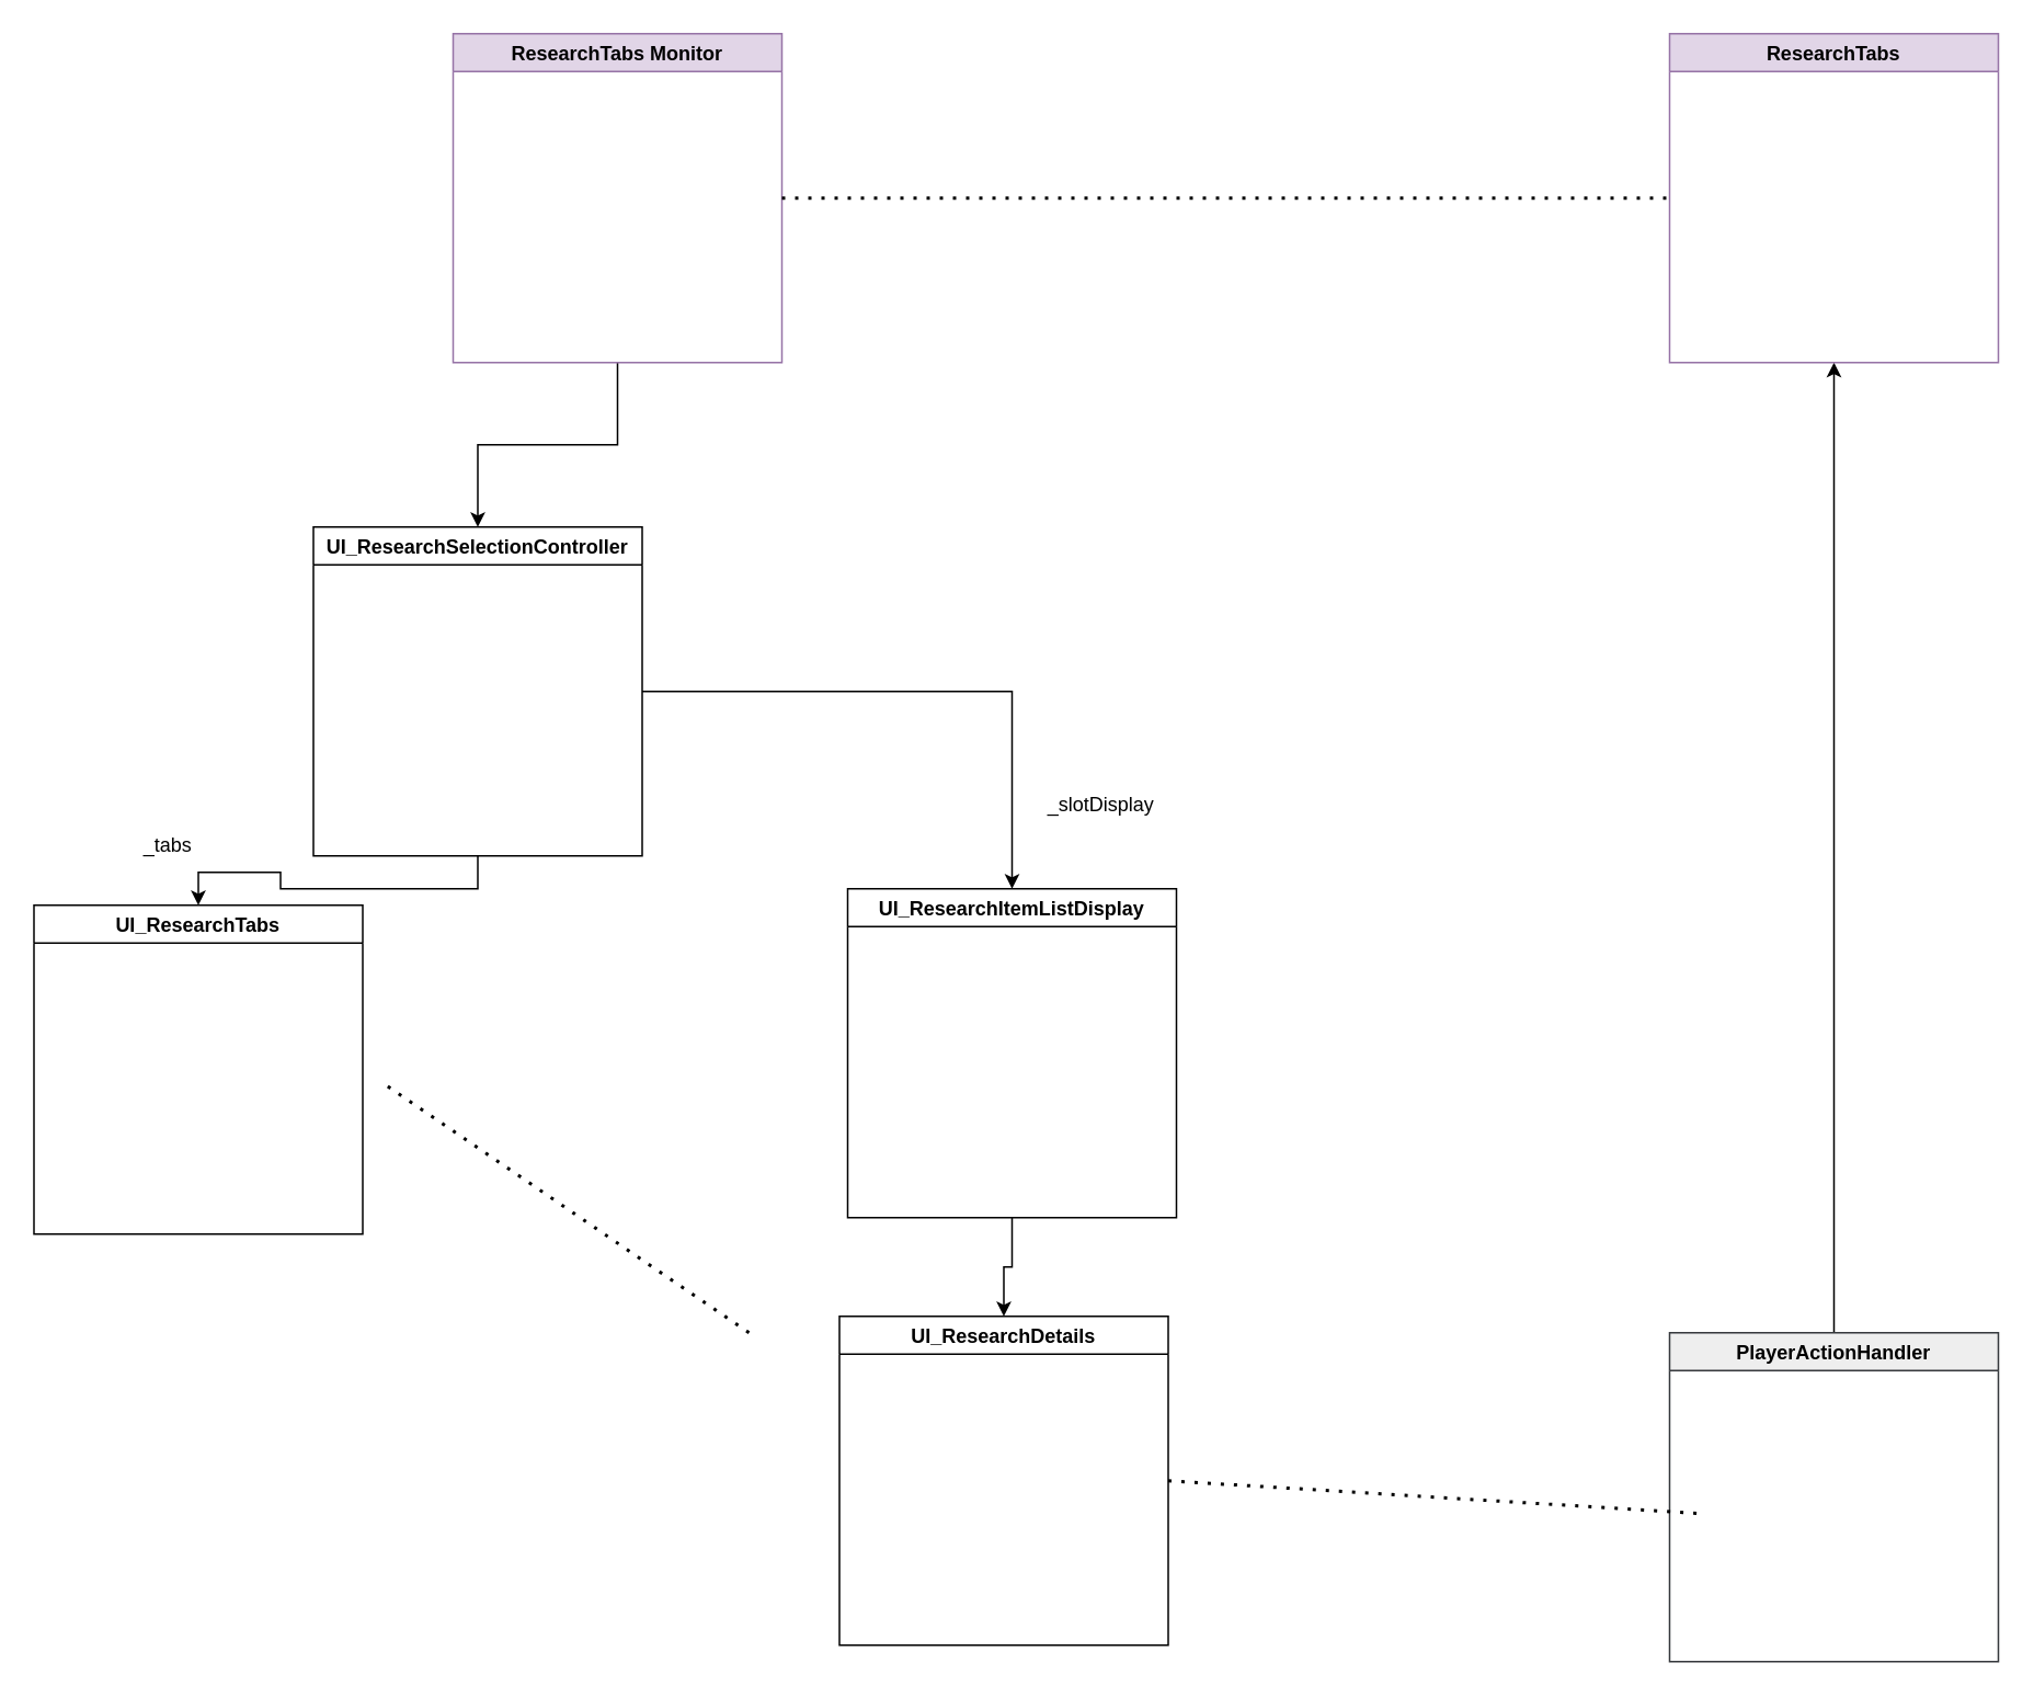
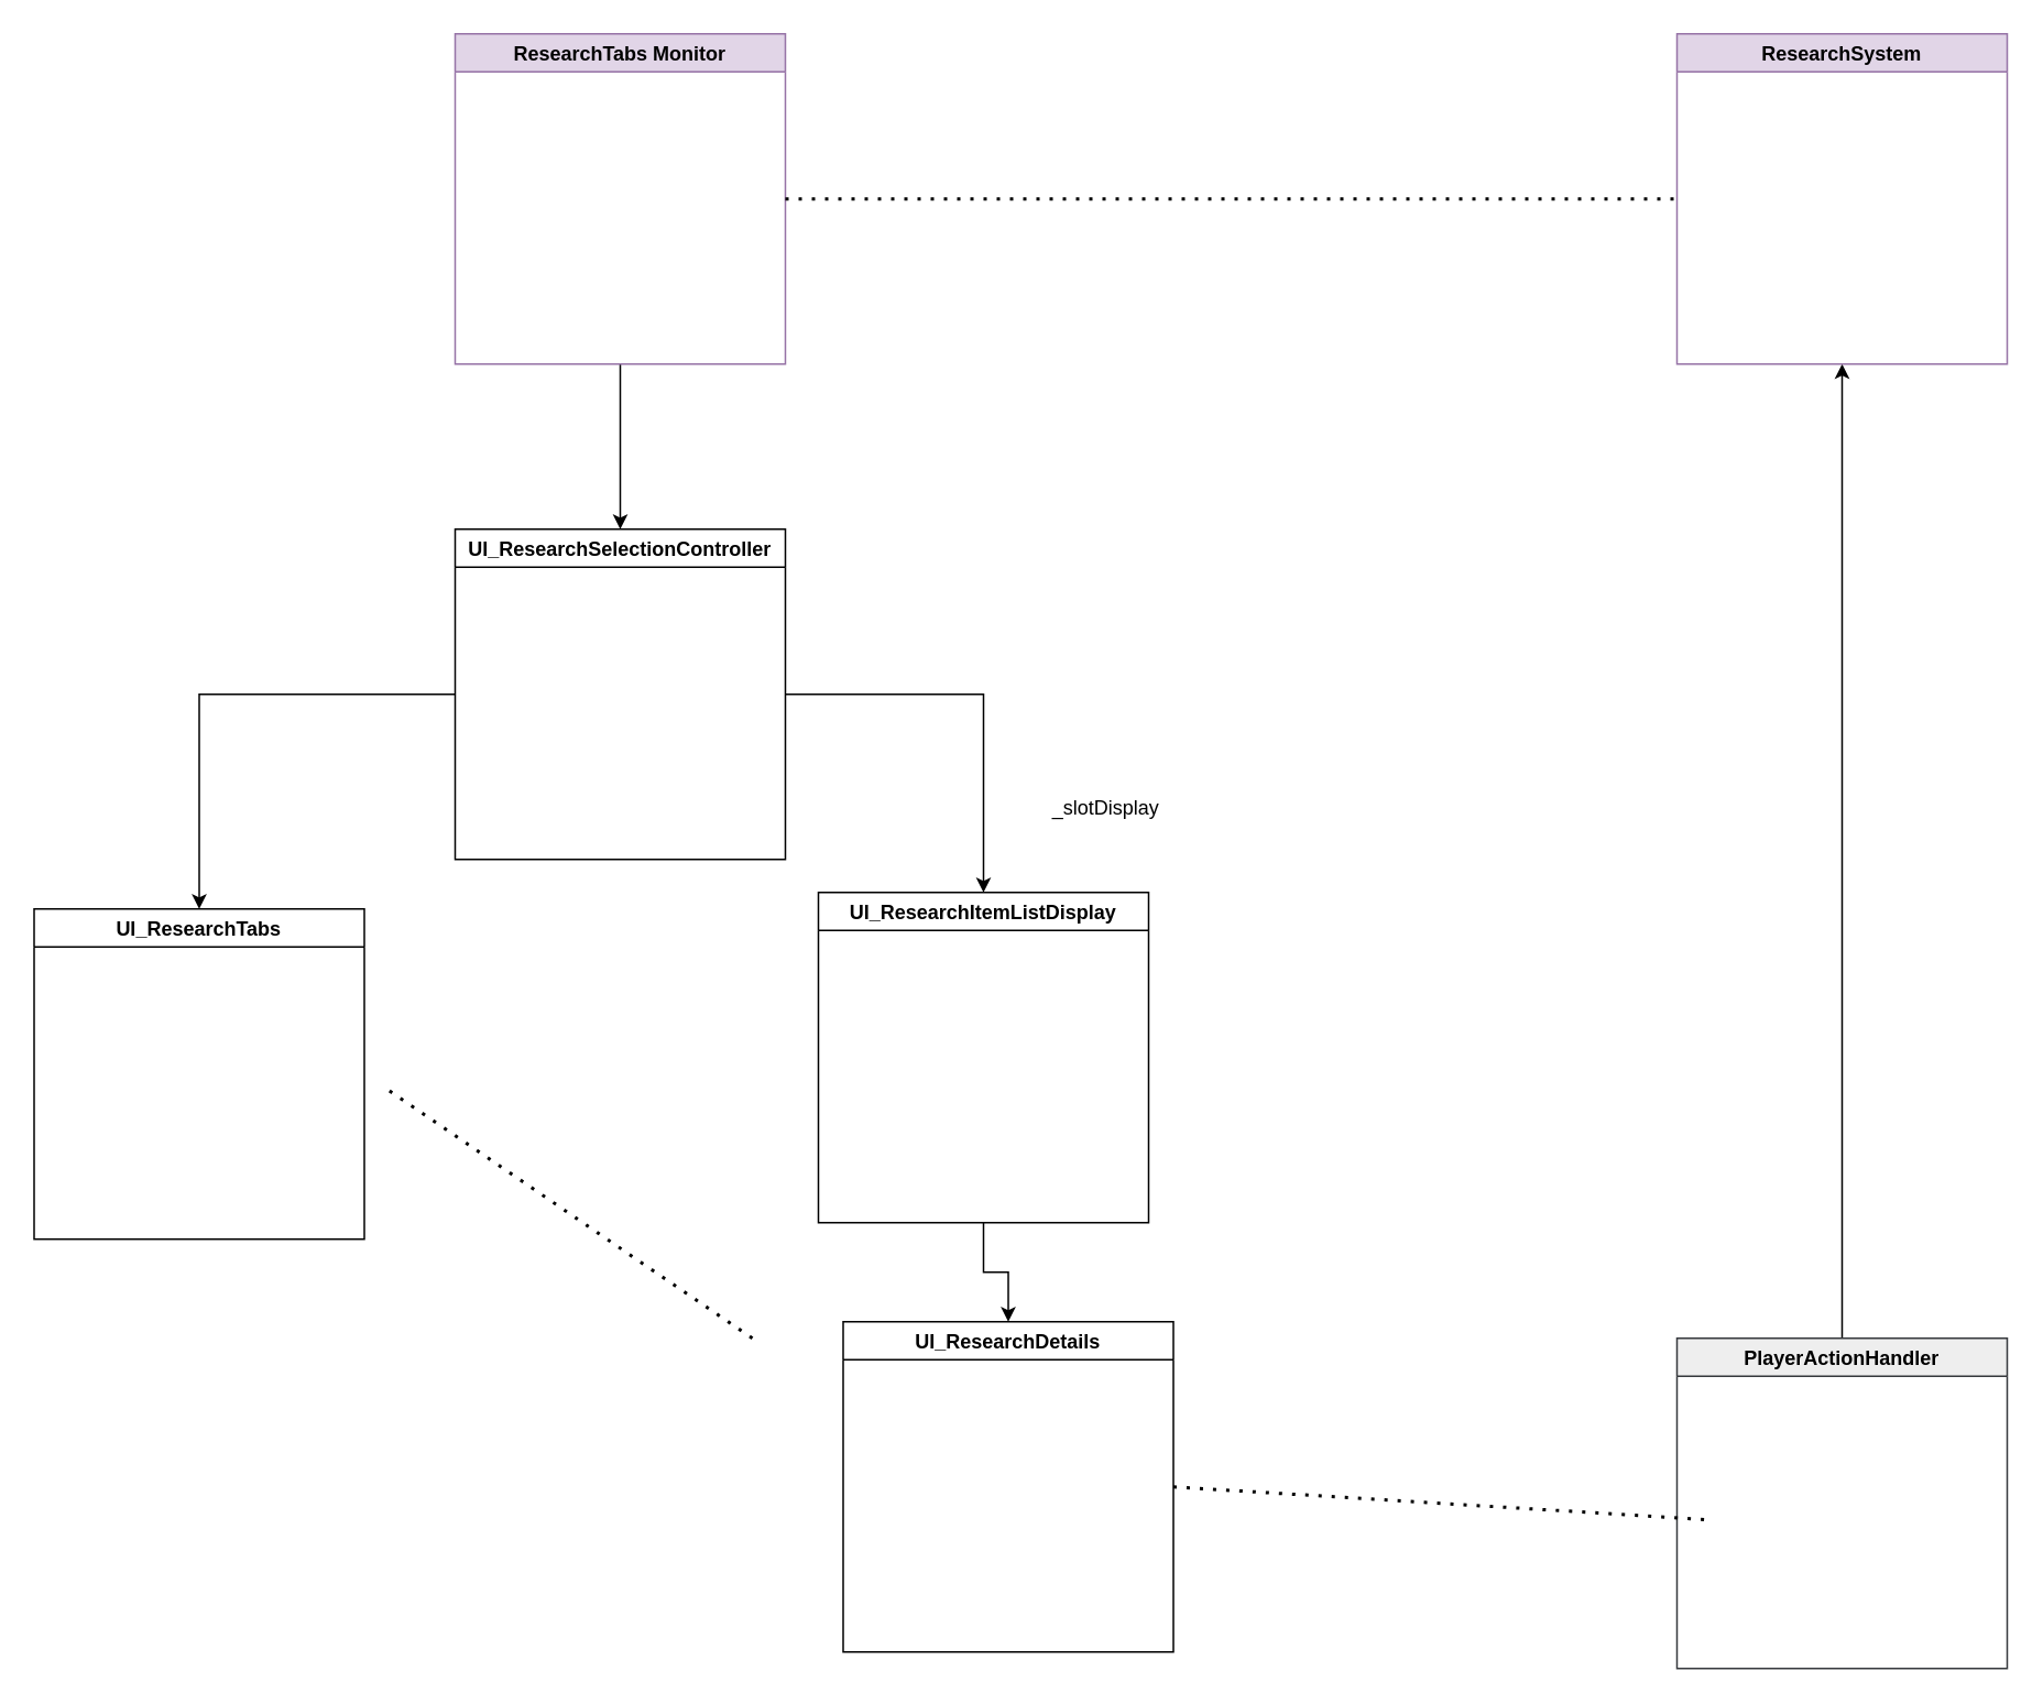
  <mxCell id="0" />
  <mxCell id="1" parent="0" />
  <mxCell id="2" style="edgeStyle=orthogonalEdgeStyle;rounded=0;orthogonalLoop=1;jettySize=auto;html=1;" edge="1" parent="1" source="4" target="7"><mxGeometry relative="1" as="geometry" /></mxCell>
  <mxCell id="3" style="edgeStyle=orthogonalEdgeStyle;rounded=0;orthogonalLoop=1;jettySize=auto;html=1;" edge="1" parent="1" source="4" target="5"><mxGeometry relative="1" as="geometry" /></mxCell>
- <mxCell id="4" value="UI_ResearchSelectionController" style="swimlane;" vertex="1" parent="1"><mxGeometry x="190" y="320" width="200" height="200" as="geometry" /></mxCell>
+ <mxCell id="4" value="UI_ResearchSelectionController" style="swimlane;" vertex="1" parent="1"><mxGeometry x="275" y="320" width="200" height="200" as="geometry" /></mxCell>
  <mxCell id="5" value="UI_ResearchTabs" style="swimlane;" vertex="1" parent="1"><mxGeometry x="20" y="550" width="200" height="200" as="geometry" /></mxCell>
  <mxCell id="6" style="edgeStyle=orthogonalEdgeStyle;rounded=0;orthogonalLoop=1;jettySize=auto;html=1;" edge="1" parent="1" source="7" target="10"><mxGeometry relative="1" as="geometry" /></mxCell>
- <mxCell id="7" value="UI_ResearchItemListDisplay" style="swimlane;" vertex="1" parent="1"><mxGeometry x="515" y="540" width="200" height="200" as="geometry" /></mxCell>
+ <mxCell id="7" value="UI_ResearchItemListDisplay" style="swimlane;" vertex="1" parent="1"><mxGeometry x="495" y="540" width="200" height="200" as="geometry" /></mxCell>
  <mxCell id="8" value="_slotDisplay" style="text;whiteSpace=wrap;html=1;" vertex="1" parent="1"><mxGeometry x="635" y="475" width="90" height="30" as="geometry" /></mxCell>
- <mxCell id="9" value="_tabs" style="text;whiteSpace=wrap;html=1;" vertex="1" parent="1"><mxGeometry x="85" y="500" width="50" height="30" as="geometry" /></mxCell>
  <mxCell id="10" value="UI_ResearchDetails" style="swimlane;" vertex="1" parent="1"><mxGeometry x="510" y="800" width="200" height="200" as="geometry" /></mxCell>
  <mxCell id="11" style="edgeStyle=orthogonalEdgeStyle;rounded=0;orthogonalLoop=1;jettySize=auto;html=1;entryX=0.5;entryY=1;entryDx=0;entryDy=0;" edge="1" parent="1" source="12" target="14"><mxGeometry relative="1" as="geometry" /></mxCell>
  <mxCell id="12" value="PlayerActionHandler" style="swimlane;fillColor=#eeeeee;strokeColor=#36393d;" vertex="1" parent="1"><mxGeometry x="1015" y="810" width="200" height="200" as="geometry" /></mxCell>
  <mxCell id="13" value="" style="endArrow=none;dashed=1;html=1;dashPattern=1 3;strokeWidth=2;exitX=1;exitY=0.5;exitDx=0;exitDy=0;" edge="1" parent="1" source="10"><mxGeometry width="50" height="50" relative="1" as="geometry"><mxPoint x="795" y="950" as="sourcePoint" /><mxPoint x="1035" y="920" as="targetPoint" /></mxGeometry></mxCell>
- <mxCell id="14" value="ResearchTabs" style="swimlane;fillColor=#e1d5e7;strokeColor=#9673a6;" vertex="1" parent="1"><mxGeometry x="1015" y="20" width="200" height="200" as="geometry" /></mxCell>
+ <mxCell id="14" value="ResearchSystem" style="swimlane;fillColor=#e1d5e7;strokeColor=#9673a6;" vertex="1" parent="1"><mxGeometry x="1015" y="20" width="200" height="200" as="geometry" /></mxCell>
  <mxCell id="15" style="edgeStyle=orthogonalEdgeStyle;rounded=0;orthogonalLoop=1;jettySize=auto;html=1;entryX=0.5;entryY=0;entryDx=0;entryDy=0;" edge="1" parent="1" source="16" target="4"><mxGeometry relative="1" as="geometry" /></mxCell>
  <mxCell id="16" value="ResearchTabs Monitor" style="swimlane;fillColor=#e1d5e7;strokeColor=#9673a6;" vertex="1" parent="1"><mxGeometry x="275" y="20" width="200" height="200" as="geometry" /></mxCell>
  <mxCell id="17" value="" style="endArrow=none;dashed=1;html=1;dashPattern=1 3;strokeWidth=2;entryX=0;entryY=0.5;entryDx=0;entryDy=0;exitX=1;exitY=0.5;exitDx=0;exitDy=0;" edge="1" parent="1" source="16" target="14"><mxGeometry width="50" height="50" relative="1" as="geometry"><mxPoint x="675" y="150" as="sourcePoint" /><mxPoint x="725" y="100" as="targetPoint" /></mxGeometry></mxCell>
  <mxCell id="18" value="" style="endArrow=none;dashed=1;html=1;dashPattern=1 3;strokeWidth=2;" edge="1" parent="1"><mxGeometry width="50" height="50" relative="1" as="geometry"><mxPoint x="455" y="810" as="sourcePoint" /><mxPoint x="235" y="660" as="targetPoint" /></mxGeometry></mxCell>
